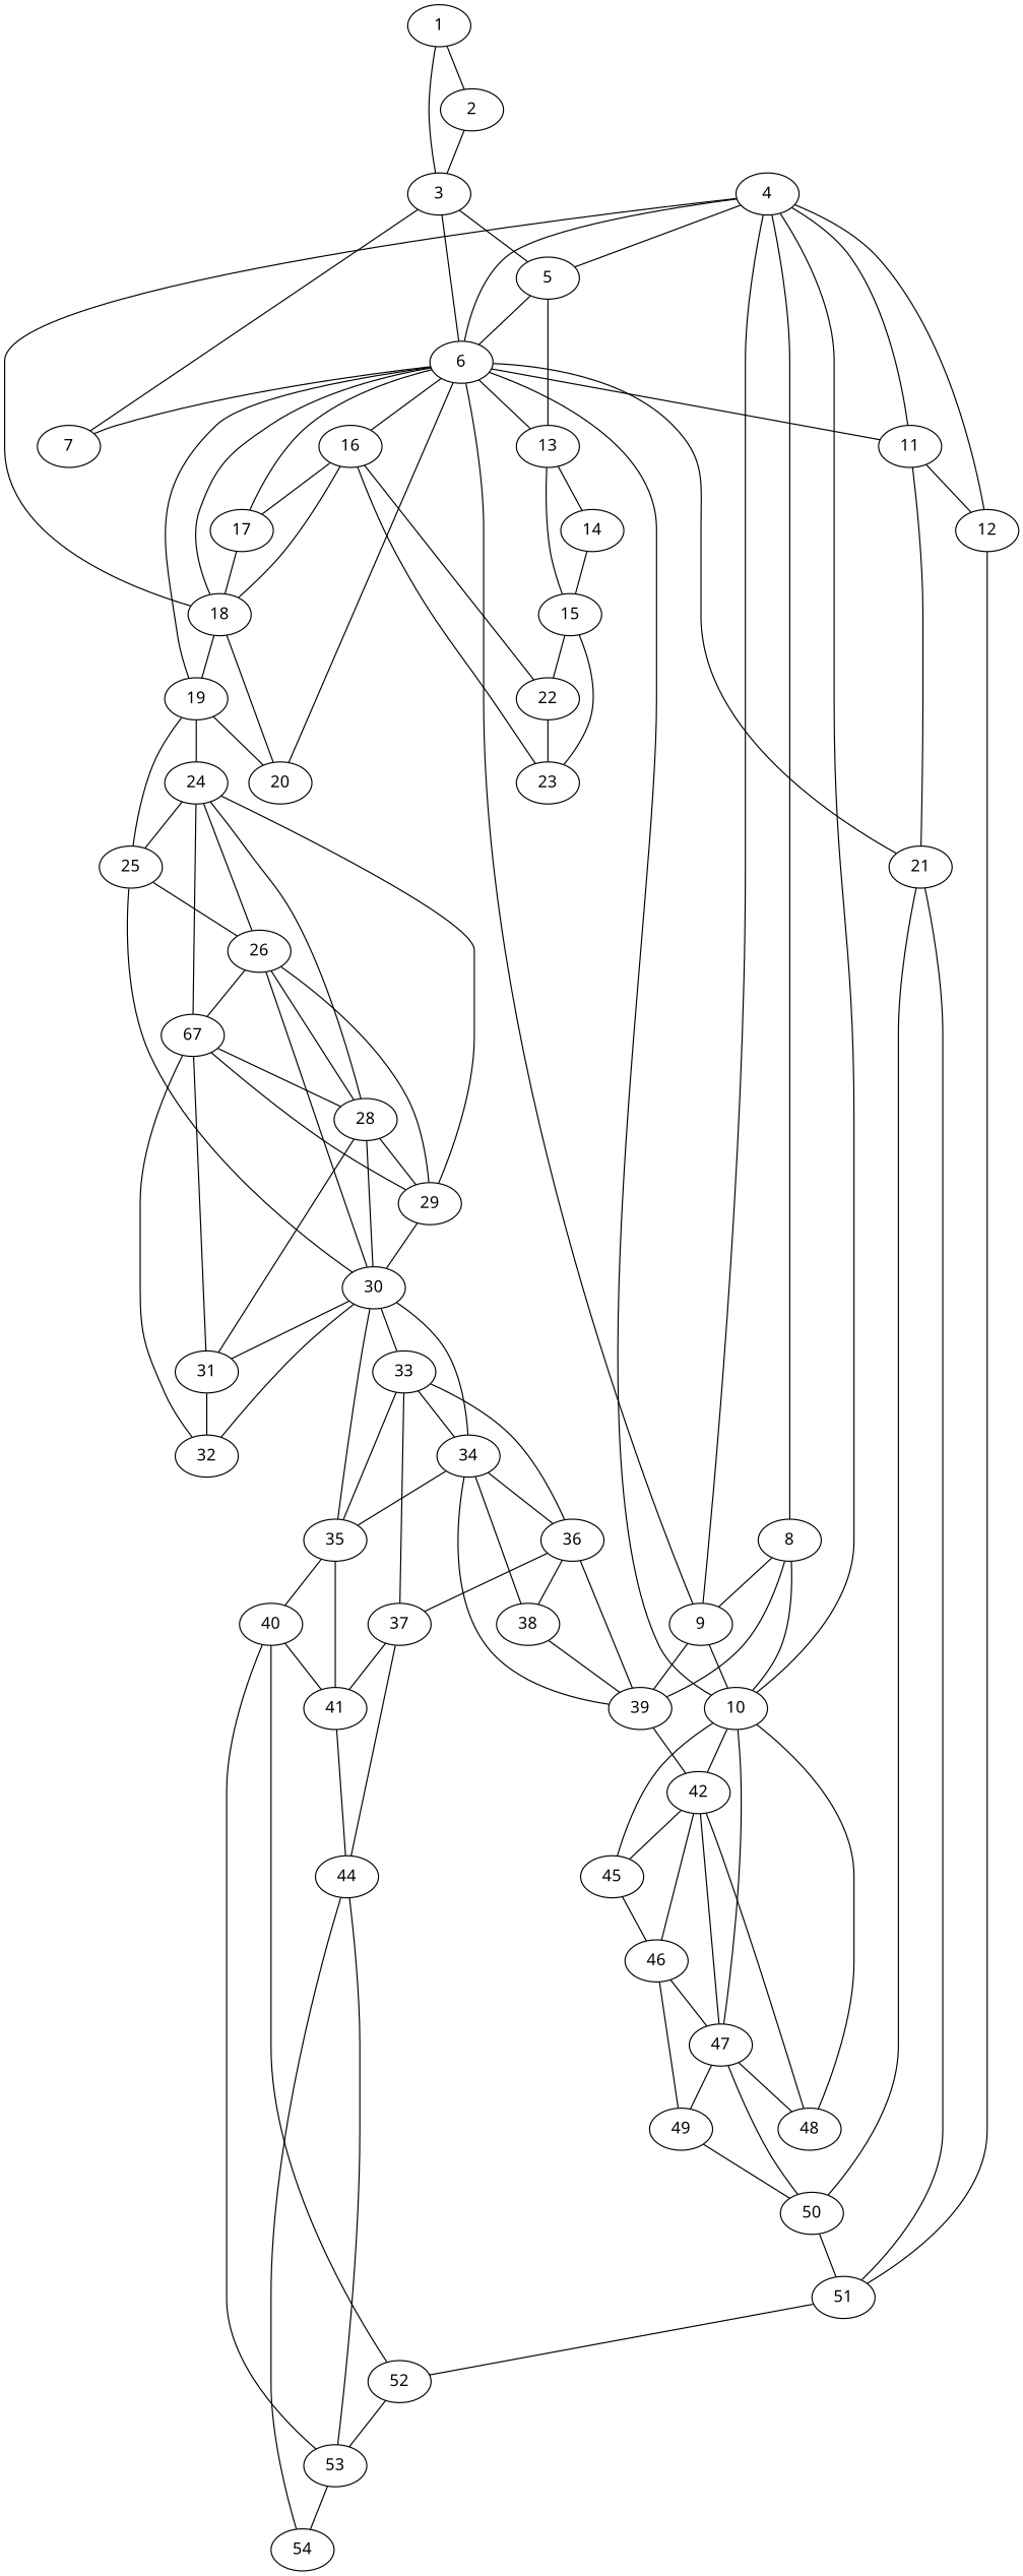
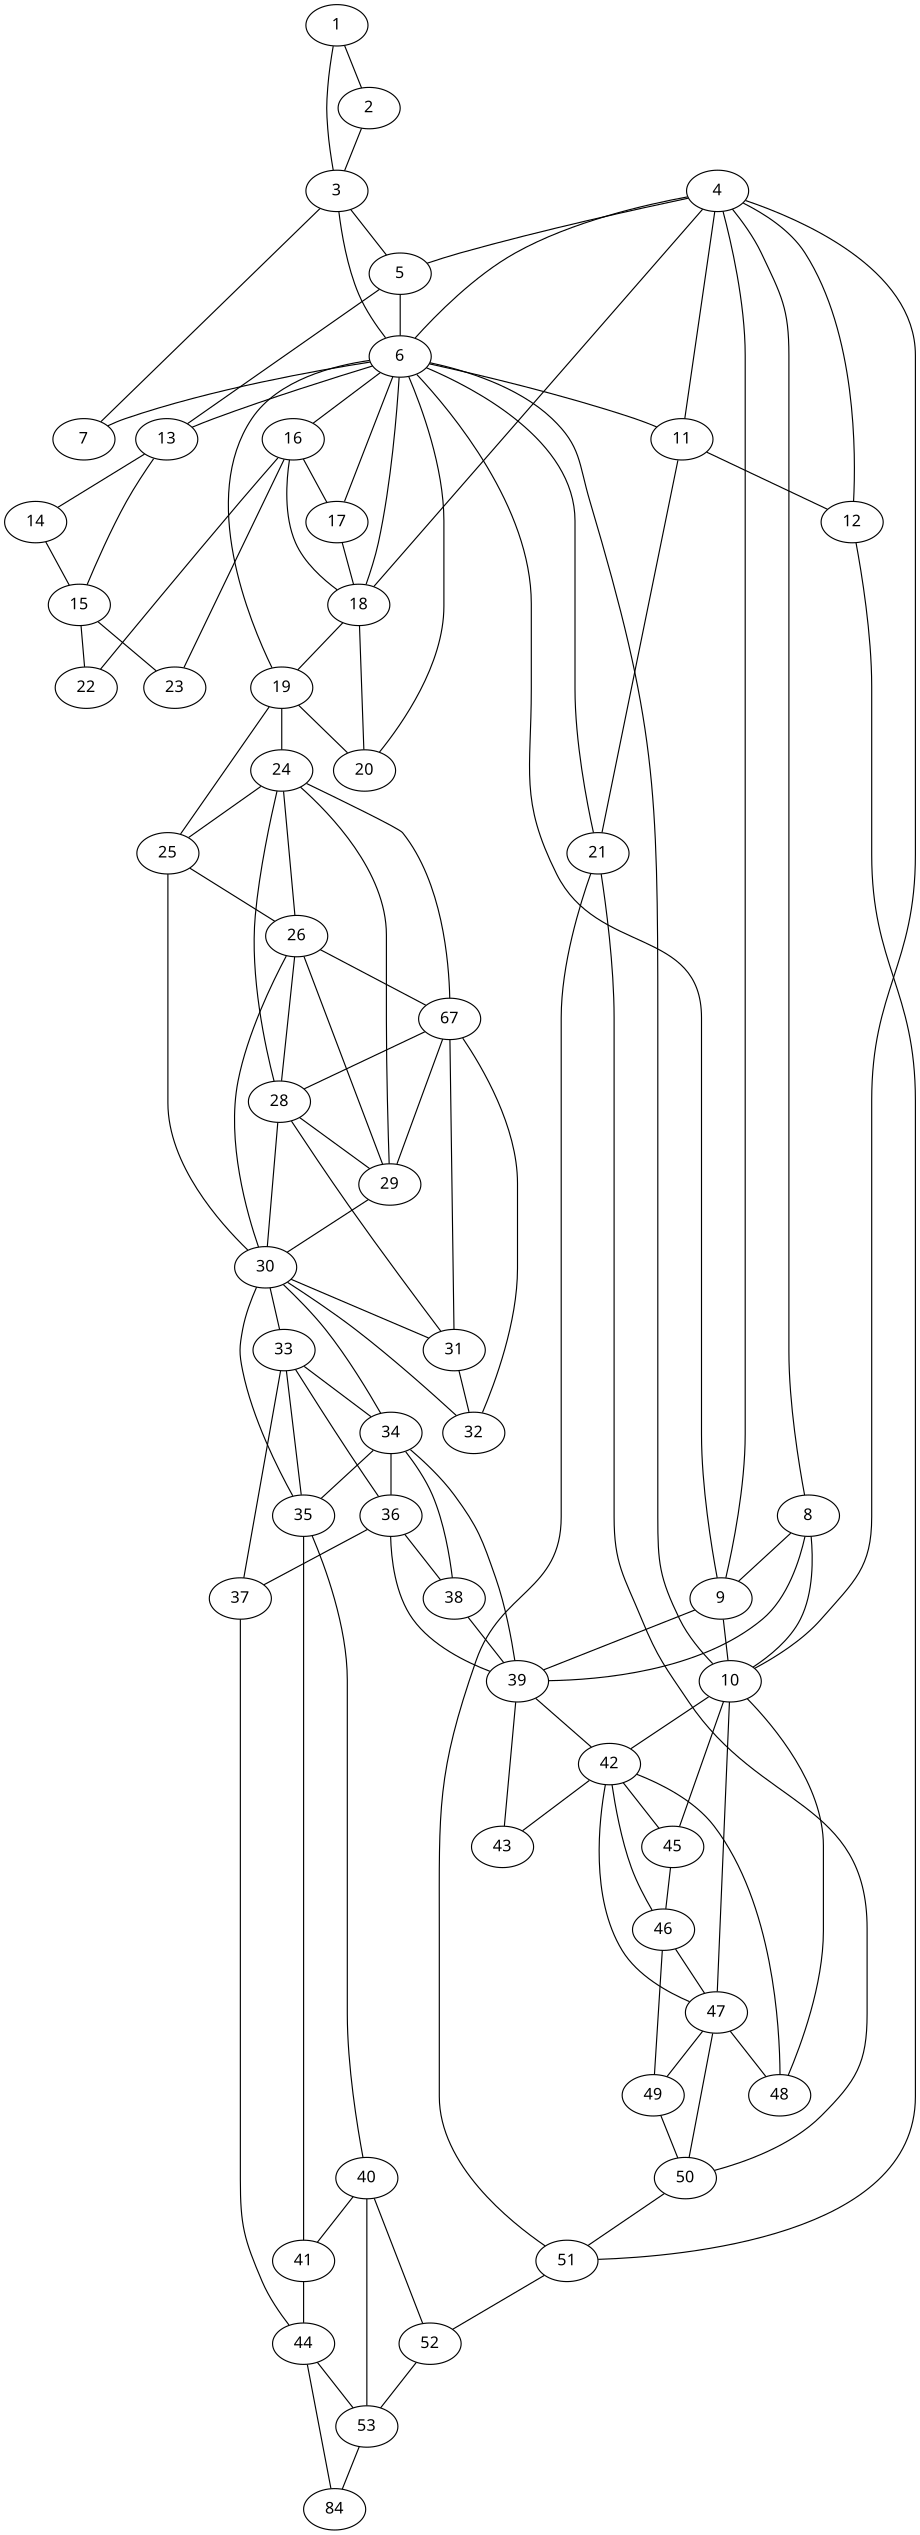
  graph {
    fontname="Noto Sans"
    node [fontname="Noto Sans"]
    edge [fontname="Noto Sans"]
    1
    2
    3
    5
    6
    7
    4
    8
    9
    10
    11
    12
    18
    13
    16
    17
    19
    20
    21
    39
    42
    45
    47
    48
    51
    14
    15
    22
    23
    24
    25
    50
+   43
    46
    49
    52
    26
    n38 [label=67]
    28
    29
    30
    31
    32
    33
    34
    35
    36
    37
    38
    40
    41
    44
    53
-   54
+   54 [label=84]
    1 -- 2
    1 -- 3
    2 -- 3
    3 -- 5
    3 -- 6
    3 -- 7
    5 -- 6
    5 -- 13
    6 -- 7
    6 -- 9
    6 -- 10
    6 -- 11
    6 -- 18
    6 -- 13
    6 -- 16
    6 -- 17
    6 -- 19
    6 -- 20
    6 -- 21
    4 -- 5
    4 -- 6
    4 -- 8
    4 -- 9
    4 -- 10
    4 -- 11
    4 -- 12
    4 -- 18
    8 -- 9
    8 -- 10
    8 -- 39
    9 -- 10
    9 -- 39
    10 -- 42
    10 -- 45
    10 -- 47
    10 -- 48
    11 -- 12
    11 -- 21
    12 -- 51
    18 -- 19
    18 -- 20
    13 -- 14
    13 -- 15
    16 -- 18
    16 -- 17
    16 -- 22
    16 -- 23
    17 -- 18
    19 -- 20
    19 -- 24
    19 -- 25
    21 -- 51
    21 -- 50
    39 -- 42
+   39 -- 43
    42 -- 45
    42 -- 47
    42 -- 48
+   42 -- 43
    42 -- 46
    45 -- 46
    47 -- 48
    47 -- 50
    47 -- 49
    51 -- 52
    14 -- 15
    15 -- 22
    15 -- 23
-   22 -- 23
    24 -- 25
    24 -- 26
    24 -- n38
    24 -- 28
    24 -- 29
    25 -- 26
    25 -- 30
    50 -- 51
    46 -- 47
    46 -- 49
    49 -- 50
    52 -- 53
    26 -- n38
    26 -- 28
    26 -- 29
    26 -- 30
    n38 -- 28
    n38 -- 29
    n38 -- 31
    n38 -- 32
    28 -- 29
    28 -- 30
    28 -- 31
    29 -- 30
    30 -- 31
    30 -- 32
    30 -- 33
    30 -- 34
    30 -- 35
    31 -- 32
    33 -- 34
    33 -- 35
    33 -- 36
    33 -- 37
    34 -- 39
    34 -- 35
    34 -- 36
    34 -- 38
    35 -- 40
    35 -- 41
    36 -- 39
    36 -- 37
    36 -- 38
-   37 -- 41
    37 -- 44
    38 -- 39
    40 -- 52
    40 -- 41
    40 -- 53
    41 -- 44
    44 -- 53
    44 -- 54
    53 -- 54
  }
